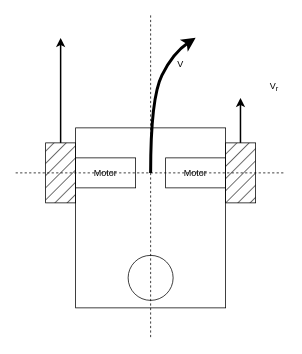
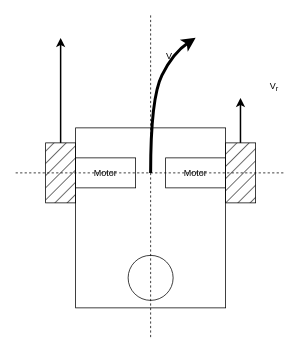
  <mxCell id="0" />
  <mxCell id="1" parent="0" />
  <mxCell id="2" value="" style="rounded=0;whiteSpace=wrap;html=1;" vertex="1" parent="1"><mxGeometry x="100" y="170" width="200" height="240" as="geometry" /></mxCell>
  <mxCell id="3" value="Motor" style="rounded=0;whiteSpace=wrap;html=1;" vertex="1" parent="1"><mxGeometry x="100" y="210" width="80" height="40" as="geometry" /></mxCell>
  <mxCell id="4" value="Motor" style="rounded=0;whiteSpace=wrap;html=1;" vertex="1" parent="1"><mxGeometry x="220" y="210" width="80" height="40" as="geometry" /></mxCell>
  <mxCell id="5" value="" style="rounded=0;whiteSpace=wrap;html=1;fillStyle=hatch;fillColor=#000000;" vertex="1" parent="1"><mxGeometry x="60" y="190" width="40" height="80" as="geometry" /></mxCell>
  <mxCell id="6" value="" style="rounded=0;whiteSpace=wrap;html=1;fillStyle=hatch;fillColor=#000000;" vertex="1" parent="1"><mxGeometry x="300" y="190" width="40" height="80" as="geometry" /></mxCell>
  <mxCell id="7" value="" style="ellipse;whiteSpace=wrap;html=1;aspect=fixed;fillStyle=auto;fillColor=none;" vertex="1" parent="1"><mxGeometry x="170" y="340" width="60" height="60" as="geometry" /></mxCell>
  <mxCell id="8" value="" style="endArrow=classic;html=1;rounded=0;exitX=0.5;exitY=0;exitDx=0;exitDy=0;strokeWidth=2;" edge="1" parent="1" source="5"><mxGeometry width="50" height="50" relative="1" as="geometry"><mxPoint x="230" y="370" as="sourcePoint" /><mxPoint x="80" y="50" as="targetPoint" /></mxGeometry></mxCell>
  <mxCell id="9" value="" style="endArrow=classic;html=1;rounded=0;exitX=0.5;exitY=0;exitDx=0;exitDy=0;strokeWidth=2;" edge="1" parent="1"><mxGeometry width="50" height="50" relative="1" as="geometry"><mxPoint x="319.8" y="190" as="sourcePoint" /><mxPoint x="319.8" y="130" as="targetPoint" /></mxGeometry></mxCell>
  <mxCell id="10" value="" style="endArrow=none;dashed=1;html=1;rounded=0;" edge="1" parent="1"><mxGeometry width="50" height="50" relative="1" as="geometry"><mxPoint x="20" y="230" as="sourcePoint" /><mxPoint x="380" y="230" as="targetPoint" /></mxGeometry></mxCell>
  <mxCell id="11" value="" style="endArrow=none;dashed=1;html=1;rounded=0;" edge="1" parent="1"><mxGeometry width="50" height="50" relative="1" as="geometry"><mxPoint x="200" y="20" as="sourcePoint" /><mxPoint x="200" y="450" as="targetPoint" /></mxGeometry></mxCell>
  <mxCell id="12" value="V&lt;sub&gt;r&lt;/sub&gt;" style="text;html=1;strokeColor=none;fillColor=none;align=center;verticalAlign=middle;whiteSpace=wrap;rounded=0;" vertex="1" parent="1"><mxGeometry x="350" y="105" width="30" height="20" as="geometry" /></mxCell>
  <mxCell id="13" value="" style="curved=1;endArrow=classic;html=1;rounded=0;strokeWidth=4;" edge="1" parent="1"><mxGeometry width="50" height="50" relative="1" as="geometry"><mxPoint x="200" y="230" as="sourcePoint" /><mxPoint x="260" y="50" as="targetPoint" /><Array as="points"><mxPoint x="200" y="130" /><mxPoint x="230" y="70" /></Array></mxGeometry></mxCell>
- <mxCell id="14" value="V" style="text;html=1;strokeColor=none;fillColor=none;align=center;verticalAlign=middle;whiteSpace=wrap;rounded=0;" vertex="1" parent="1"><mxGeometry x="210" y="70" width="60" height="30" as="geometry" /></mxCell>
+ <mxCell id="14" value="V" style="text;html=1;strokeColor=none;fillColor=none;align=center;verticalAlign=middle;whiteSpace=wrap;rounded=0;" vertex="1" parent="1"><mxGeometry x="195" y="60" width="60" height="30" as="geometry" /></mxCell>
